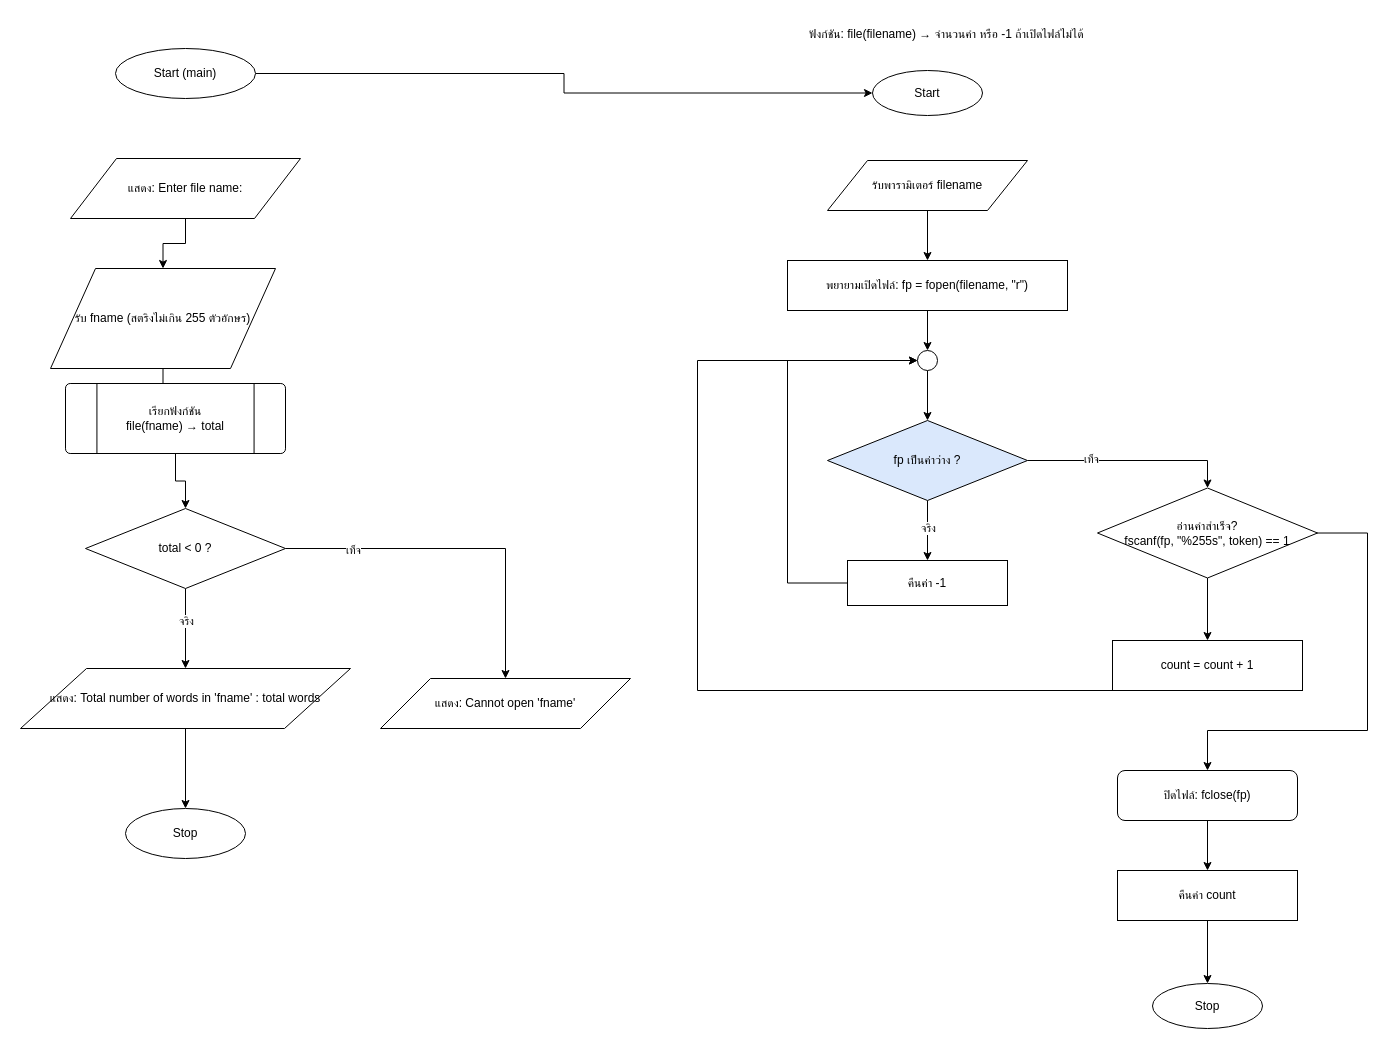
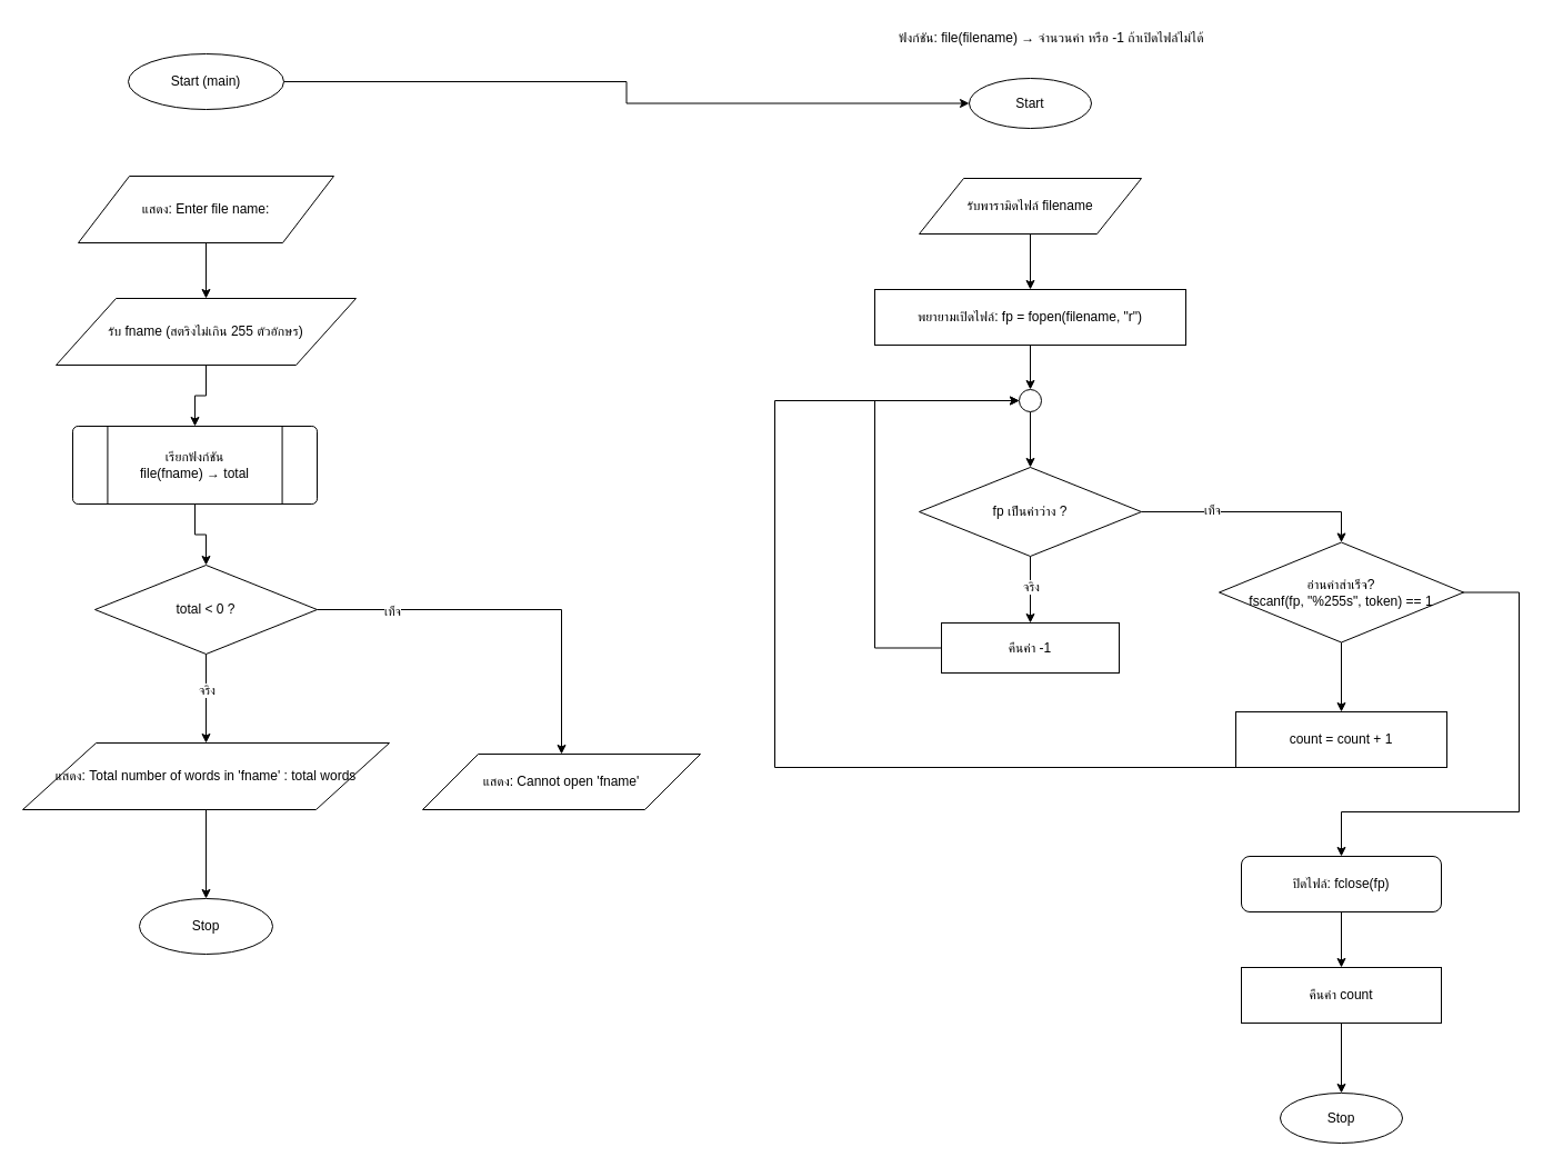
  <mxCell id="0" />
  <mxCell id="1" parent="0" />
  <mxCell id="2" value="" style="edgeStyle=orthogonalEdgeStyle;rounded=0;orthogonalLoop=1;jettySize=auto;html=1;" edge="1" parent="1" source="3" target="20"><mxGeometry relative="1" as="geometry" /></mxCell>
  <mxCell id="3" value="Start (main)" style="ellipse;whiteSpace=wrap;html=1;" vertex="1" parent="1"><mxGeometry x="115" y="48" width="140" height="50" as="geometry" /></mxCell>
  <mxCell id="4" value="" style="edgeStyle=orthogonalEdgeStyle;rounded=0;orthogonalLoop=1;jettySize=auto;html=1;" edge="1" parent="1" source="5" target="7"><mxGeometry relative="1" as="geometry" /></mxCell>
  <mxCell id="5" value="แสดง: Enter file name:" style="shape=parallelogram;perimeter=parallelogramPerimeter;whiteSpace=wrap;html=1;" vertex="1" parent="1"><mxGeometry x="70" y="158" width="230" height="60" as="geometry" /></mxCell>
  <mxCell id="6" value="" style="edgeStyle=orthogonalEdgeStyle;rounded=0;orthogonalLoop=1;jettySize=auto;html=1;" edge="1" parent="1" source="7" target="9"><mxGeometry relative="1" as="geometry" /></mxCell>
- <mxCell id="7" value="รับ fname (สตริงไม่เกิน 255 ตัวอักษร)" style="shape=parallelogram;perimeter=parallelogramPerimeter;whiteSpace=wrap;html=1;" vertex="1" parent="1"><mxGeometry x="50" y="268" width="225" height="100" as="geometry" /></mxCell>
+ <mxCell id="7" value="รับ fname (สตริงไม่เกิน 255 ตัวอักษร)" style="shape=parallelogram;perimeter=parallelogramPerimeter;whiteSpace=wrap;html=1;" vertex="1" parent="1"><mxGeometry x="50" y="268" width="270" height="60" as="geometry" /></mxCell>
  <mxCell id="8" value="" style="edgeStyle=orthogonalEdgeStyle;rounded=0;orthogonalLoop=1;jettySize=auto;html=1;" edge="1" parent="1" source="9" target="14"><mxGeometry relative="1" as="geometry" /></mxCell>
  <mxCell id="9" value="เรียกฟังก์ชัน&#10;file(fname) → total" style="shape=mxgraph.flowchart.predefined_process;whiteSpace=wrap;html=1;" vertex="1" parent="1"><mxGeometry x="65" y="383" width="220" height="70" as="geometry" /></mxCell>
  <mxCell id="10" value="" style="edgeStyle=orthogonalEdgeStyle;rounded=0;orthogonalLoop=1;jettySize=auto;html=1;" edge="1" parent="1" source="14" target="17"><mxGeometry relative="1" as="geometry" /></mxCell>
  <mxCell id="11" value="จริง" style="edgeLabel;html=1;align=center;verticalAlign=middle;resizable=0;points=[];" vertex="1" connectable="0" parent="10"><mxGeometry x="-0.19" relative="1" as="geometry"><mxPoint as="offset" /></mxGeometry></mxCell>
  <mxCell id="12" style="edgeStyle=orthogonalEdgeStyle;rounded=0;orthogonalLoop=1;jettySize=auto;html=1;entryX=0.5;entryY=0;entryDx=0;entryDy=0;" edge="1" parent="1" source="14" target="15"><mxGeometry relative="1" as="geometry" /></mxCell>
  <mxCell id="13" value="เท็จ" style="edgeLabel;html=1;align=center;verticalAlign=middle;resizable=0;points=[];" vertex="1" connectable="0" parent="12"><mxGeometry x="-0.616" y="-1" relative="1" as="geometry"><mxPoint as="offset" /></mxGeometry></mxCell>
  <mxCell id="14" value="total &lt; 0 ?" style="rhombus;whiteSpace=wrap;html=1;" vertex="1" parent="1"><mxGeometry x="85" y="508" width="200" height="80" as="geometry" /></mxCell>
  <mxCell id="15" value="แสดง: Cannot open 'fname'" style="shape=parallelogram;perimeter=parallelogramPerimeter;whiteSpace=wrap;html=1;" vertex="1" parent="1"><mxGeometry x="380" y="678" width="250" height="50" as="geometry" /></mxCell>
  <mxCell id="16" value="" style="edgeStyle=orthogonalEdgeStyle;rounded=0;orthogonalLoop=1;jettySize=auto;html=1;" edge="1" parent="1" source="17" target="18"><mxGeometry relative="1" as="geometry" /></mxCell>
  <mxCell id="17" value="แสดง: Total number of words in 'fname' : total words" style="shape=parallelogram;perimeter=parallelogramPerimeter;whiteSpace=wrap;html=1;" vertex="1" parent="1"><mxGeometry x="20" y="668" width="330" height="60" as="geometry" /></mxCell>
  <mxCell id="18" value="Stop" style="ellipse;whiteSpace=wrap;html=1;" vertex="1" parent="1"><mxGeometry x="125" y="808" width="120" height="50" as="geometry" /></mxCell>
  <mxCell id="19" value="ฟังก์ชัน: file(filename) → จำนวนคำ หรือ -1 ถ้าเปิดไฟล์ไม่ได้" style="text;whiteSpace=wrap;html=1;align=left;" vertex="1" parent="1"><mxGeometry x="807" y="20" width="520" height="28" as="geometry" /></mxCell>
  <mxCell id="20" value="Start" style="ellipse;whiteSpace=wrap;html=1;" vertex="1" parent="1"><mxGeometry x="872" y="70" width="110" height="45" as="geometry" /></mxCell>
  <mxCell id="21" value="" style="edgeStyle=orthogonalEdgeStyle;rounded=0;orthogonalLoop=1;jettySize=auto;html=1;" edge="1" parent="1" source="22" target="24"><mxGeometry relative="1" as="geometry" /></mxCell>
- <mxCell id="22" value="รับพารามิเตอร์ filename" style="shape=parallelogram;perimeter=parallelogramPerimeter;whiteSpace=wrap;html=1;" vertex="1" parent="1"><mxGeometry x="827" y="160" width="200" height="50" as="geometry" /></mxCell>
+ <mxCell id="22" value="รับพารามิดไฟล์ filename" style="shape=parallelogram;perimeter=parallelogramPerimeter;whiteSpace=wrap;html=1;" vertex="1" parent="1"><mxGeometry x="827" y="160" width="200" height="50" as="geometry" /></mxCell>
  <mxCell id="23" value="" style="edgeStyle=orthogonalEdgeStyle;rounded=0;orthogonalLoop=1;jettySize=auto;html=1;" edge="1" parent="1" source="43" target="29"><mxGeometry relative="1" as="geometry" /></mxCell>
  <mxCell id="24" value="พยายามเปิดไฟล์: fp = fopen(filename, &quot;r&quot;)" style="whiteSpace=wrap;html=1;" vertex="1" parent="1"><mxGeometry x="787" y="260" width="280" height="50" as="geometry" /></mxCell>
  <mxCell id="25" value="" style="edgeStyle=orthogonalEdgeStyle;rounded=0;orthogonalLoop=1;jettySize=auto;html=1;" edge="1" parent="1" source="29" target="31"><mxGeometry relative="1" as="geometry" /></mxCell>
  <mxCell id="26" value="จริง" style="edgeLabel;html=1;align=center;verticalAlign=middle;resizable=0;points=[];" vertex="1" connectable="0" parent="25"><mxGeometry x="-0.112" relative="1" as="geometry"><mxPoint as="offset" /></mxGeometry></mxCell>
  <mxCell id="27" style="edgeStyle=orthogonalEdgeStyle;rounded=0;orthogonalLoop=1;jettySize=auto;html=1;entryX=0.5;entryY=0;entryDx=0;entryDy=0;" edge="1" parent="1" source="29" target="34"><mxGeometry relative="1" as="geometry" /></mxCell>
  <mxCell id="28" value="เท็จ" style="edgeLabel;html=1;align=center;verticalAlign=middle;resizable=0;points=[];" vertex="1" connectable="0" parent="27"><mxGeometry x="-0.396" y="2" relative="1" as="geometry"><mxPoint as="offset" /></mxGeometry></mxCell>
- <mxCell id="29" value="fp เป็นค่าว่าง ?" style="rhombus;whiteSpace=wrap;html=1;fillColor=#dae8fc;" vertex="1" parent="1"><mxGeometry x="827" y="420" width="200" height="80" as="geometry" /></mxCell>
+ <mxCell id="29" value="fp เป็นค่าว่าง ?" style="rhombus;whiteSpace=wrap;html=1;" vertex="1" parent="1"><mxGeometry x="827" y="420" width="200" height="80" as="geometry" /></mxCell>
  <mxCell id="30" style="edgeStyle=orthogonalEdgeStyle;rounded=0;orthogonalLoop=1;jettySize=auto;html=1;entryX=0;entryY=0.5;entryDx=0;entryDy=0;" edge="1" parent="1" source="31" target="43"><mxGeometry relative="1" as="geometry"><mxPoint x="767" y="610" as="targetPoint" /><Array as="points"><mxPoint x="787" y="583" /><mxPoint x="787" y="360" /></Array></mxGeometry></mxCell>
  <mxCell id="31" value="คืนค่า -1" style="whiteSpace=wrap;html=1;" vertex="1" parent="1"><mxGeometry x="847" y="560" width="160" height="45" as="geometry" /></mxCell>
  <mxCell id="32" value="" style="edgeStyle=orthogonalEdgeStyle;rounded=0;orthogonalLoop=1;jettySize=auto;html=1;" edge="1" parent="1" source="34" target="36"><mxGeometry relative="1" as="geometry" /></mxCell>
  <mxCell id="33" style="edgeStyle=orthogonalEdgeStyle;rounded=0;orthogonalLoop=1;jettySize=auto;html=1;entryX=0.5;entryY=0;entryDx=0;entryDy=0;" edge="1" parent="1" target="38"><mxGeometry relative="1" as="geometry"><mxPoint x="1207" y="730" as="targetPoint" /><mxPoint x="1306.958" y="532.517" as="sourcePoint" /><Array as="points"><mxPoint x="1367" y="533" /><mxPoint x="1367" y="730" /><mxPoint x="1207" y="730" /></Array></mxGeometry></mxCell>
  <mxCell id="34" value="อ่านคำสำเร็จ?&#10;fscanf(fp, &quot;%255s&quot;, token) == 1" style="rhombus;whiteSpace=wrap;html=1;" vertex="1" parent="1"><mxGeometry x="1097" y="487.5" width="220" height="90" as="geometry" /></mxCell>
  <mxCell id="35" style="edgeStyle=orthogonalEdgeStyle;rounded=0;orthogonalLoop=1;jettySize=auto;html=1;entryX=0;entryY=0.5;entryDx=0;entryDy=0;" edge="1" parent="1" source="36" target="43"><mxGeometry relative="1" as="geometry"><Array as="points"><mxPoint x="697" y="690" /><mxPoint x="697" y="360" /></Array></mxGeometry></mxCell>
  <mxCell id="36" value="count = count + 1" style="whiteSpace=wrap;html=1;" vertex="1" parent="1"><mxGeometry x="1112" y="640" width="190" height="50" as="geometry" /></mxCell>
  <mxCell id="37" value="" style="edgeStyle=orthogonalEdgeStyle;rounded=0;orthogonalLoop=1;jettySize=auto;html=1;" edge="1" parent="1" source="38" target="40"><mxGeometry relative="1" as="geometry" /></mxCell>
  <mxCell id="38" value="ปิดไฟล์: fclose(fp)" style="whiteSpace=wrap;html=1;rounded=1;" vertex="1" parent="1"><mxGeometry x="1117" y="770" width="180" height="50" as="geometry" /></mxCell>
  <mxCell id="39" value="" style="edgeStyle=orthogonalEdgeStyle;rounded=0;orthogonalLoop=1;jettySize=auto;html=1;" edge="1" parent="1" source="40" target="41"><mxGeometry relative="1" as="geometry" /></mxCell>
  <mxCell id="40" value="คืนค่า count" style="whiteSpace=wrap;html=1;" vertex="1" parent="1"><mxGeometry x="1117" y="870" width="180" height="50" as="geometry" /></mxCell>
  <mxCell id="41" value="Stop" style="ellipse;whiteSpace=wrap;html=1;" vertex="1" parent="1"><mxGeometry x="1152" y="983" width="110" height="45" as="geometry" /></mxCell>
  <mxCell id="42" value="" style="edgeStyle=orthogonalEdgeStyle;rounded=0;orthogonalLoop=1;jettySize=auto;html=1;" edge="1" parent="1" source="24" target="43"><mxGeometry relative="1" as="geometry"><mxPoint x="927" y="310" as="sourcePoint" /><mxPoint x="927" y="370" as="targetPoint" /></mxGeometry></mxCell>
  <mxCell id="43" value="" style="ellipse;whiteSpace=wrap;html=1;aspect=fixed;" vertex="1" parent="1"><mxGeometry x="917" y="350" width="20" height="20" as="geometry" /></mxCell>
